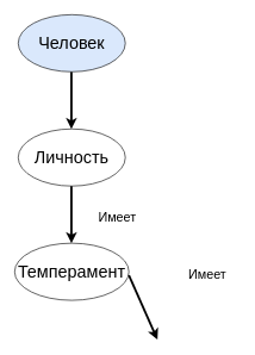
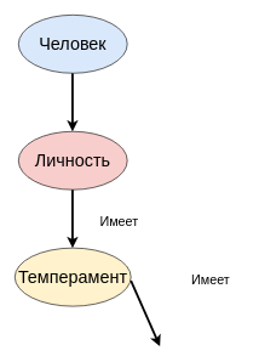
  <mxCell id="0" />
  <mxCell id="1" parent="0" />
  <mxCell id="2" value="" style="endArrow=classic;html=1;rounded=0;fontSize=12;strokeWidth=3;" edge="1" parent="1"><mxGeometry width="50" height="50" relative="1" as="geometry"><mxPoint x="99.5" y="100" as="sourcePoint" /><mxPoint x="99.5" y="180" as="targetPoint" /></mxGeometry></mxCell>
  <mxCell id="3" value="Человек" style="ellipse;whiteSpace=wrap;html=1;fontSize=24;fillColor=#dae8fc;" vertex="1" parent="1"><mxGeometry x="25" y="20" width="150" height="80" as="geometry" /></mxCell>
- <mxCell id="4" value="Личность" style="ellipse;whiteSpace=wrap;html=1;fontSize=24;" vertex="1" parent="1"><mxGeometry x="25" y="180" width="150" height="80" as="geometry" /></mxCell>
- <mxCell id="5" value="Темперамент" style="ellipse;whiteSpace=wrap;html=1;fontSize=24;" vertex="1" parent="1"><mxGeometry x="20" y="340" width="160" height="80" as="geometry" /></mxCell>
+ <mxCell id="4" value="Личность" style="ellipse;whiteSpace=wrap;html=1;fontSize=24;fillColor=#f8cecc;" vertex="1" parent="1"><mxGeometry x="25" y="180" width="150" height="80" as="geometry" /></mxCell>
+ <mxCell id="5" value="Темперамент" style="ellipse;whiteSpace=wrap;html=1;fontSize=24;fillColor=#fff2cc;" vertex="1" parent="1"><mxGeometry x="20" y="340" width="160" height="80" as="geometry" /></mxCell>
  <mxCell id="6" value="" style="endArrow=classic;html=1;rounded=0;fontSize=12;strokeWidth=3;" edge="1" parent="1"><mxGeometry width="50" height="50" relative="1" as="geometry"><mxPoint x="99.5" y="260" as="sourcePoint" /><mxPoint x="99.5" y="340" as="targetPoint" /></mxGeometry></mxCell>
  <mxCell id="7" value="Имеет" style="text;html=1;align=center;verticalAlign=middle;whiteSpace=wrap;rounded=0;fontSize=18;" vertex="1" parent="1"><mxGeometry x="119" y="290" width="90" height="30" as="geometry" /></mxCell>
  <mxCell id="8" value="" style="endArrow=classic;html=1;rounded=0;fontSize=12;strokeWidth=3;" edge="1" parent="1"><mxGeometry width="50" height="50" relative="1" as="geometry"><mxPoint x="180" y="385" as="sourcePoint" /><mxPoint x="220" y="475" as="targetPoint" /></mxGeometry></mxCell>
  <mxCell id="9" value="Имеет" style="text;html=1;align=center;verticalAlign=middle;whiteSpace=wrap;rounded=0;fontSize=18;" vertex="1" parent="1"><mxGeometry x="244.5" y="370" width="90" height="30" as="geometry" /></mxCell>
